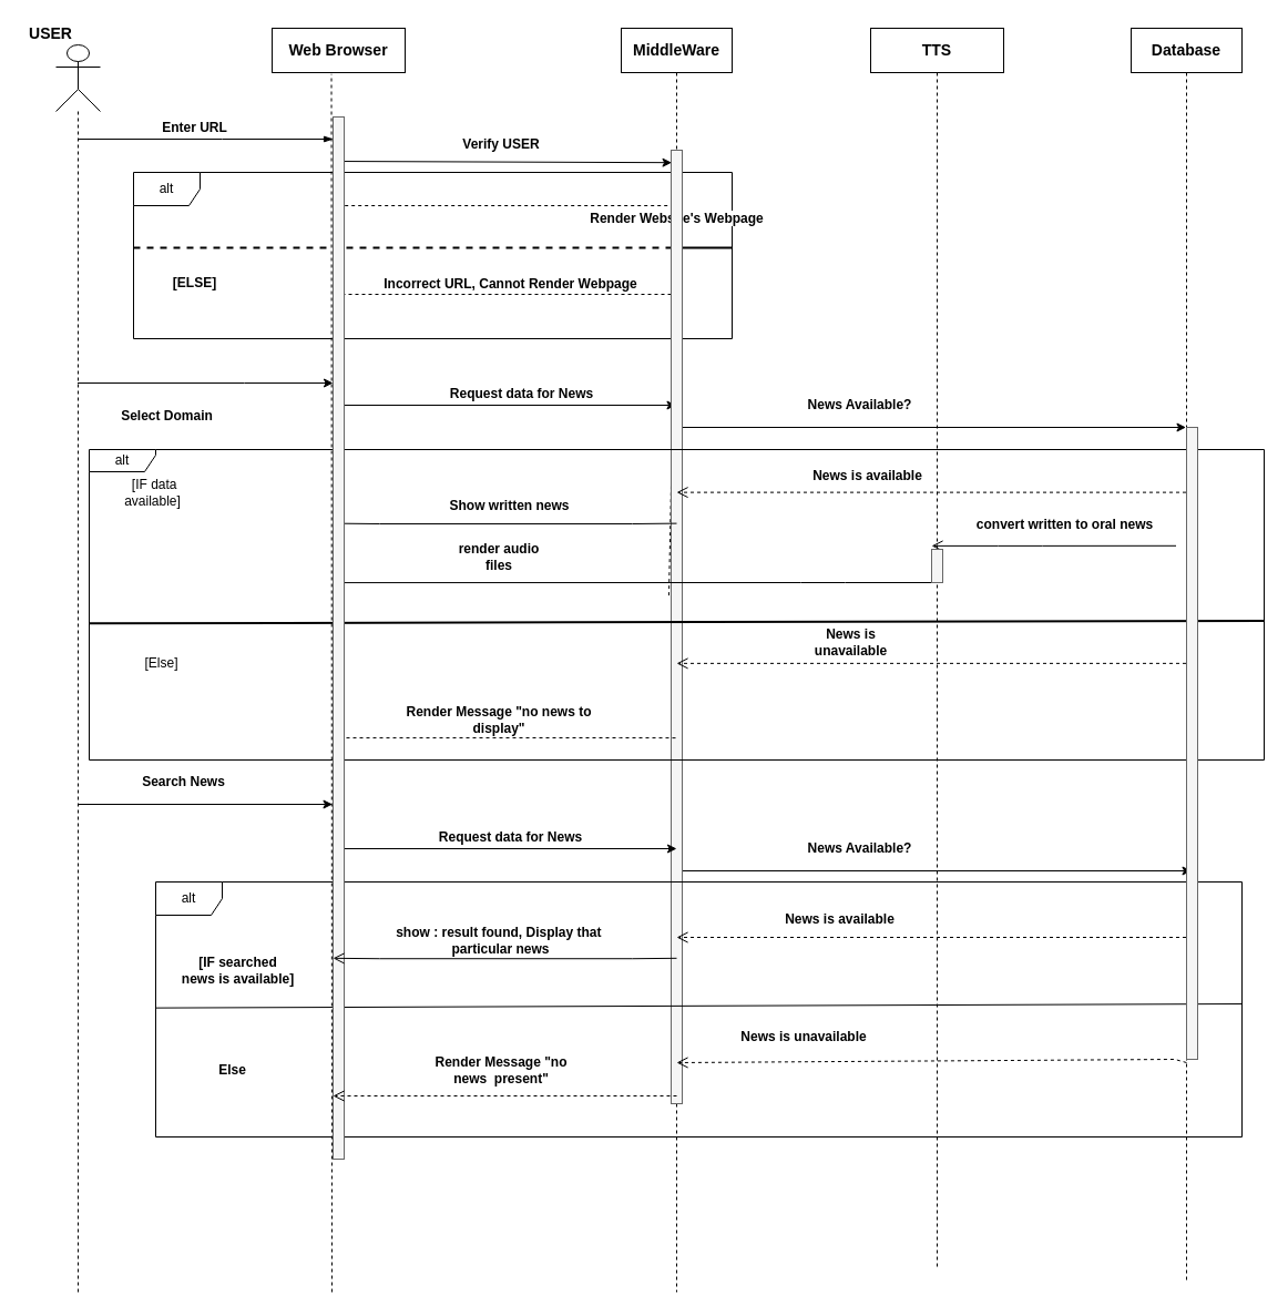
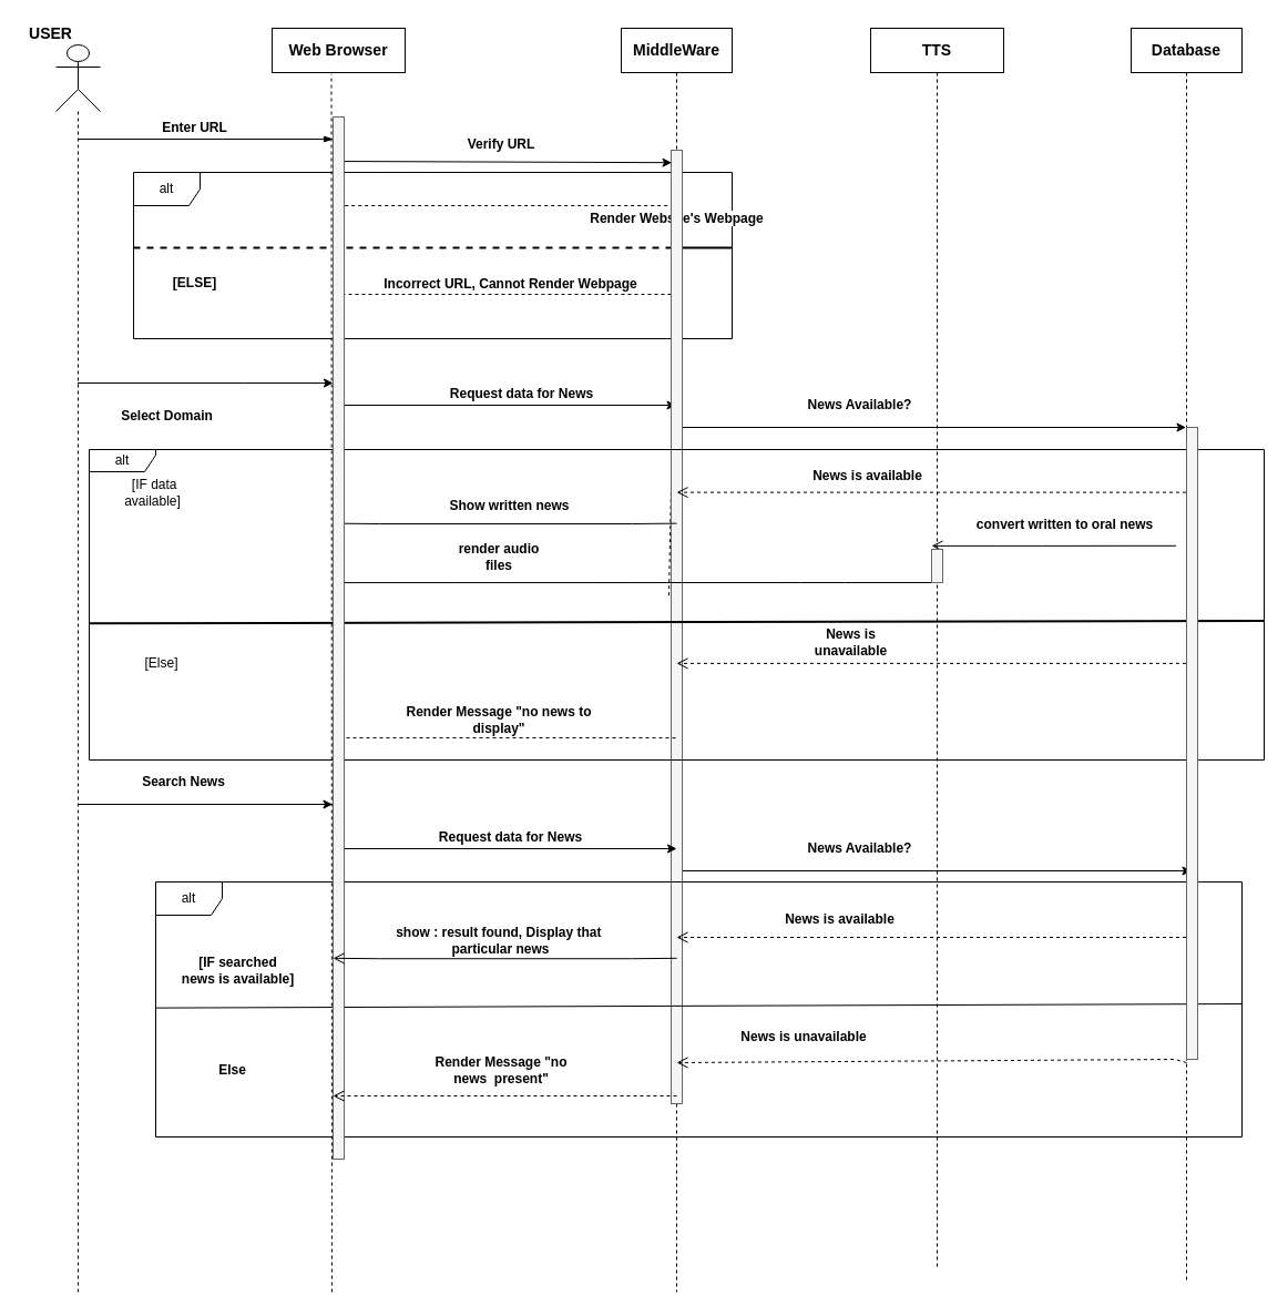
  <mxCell id="0" />
  <mxCell id="1" parent="0" />
  <mxCell id="2" value="" style="shape=umlLifeline;participant=umlActor;perimeter=lifelinePerimeter;whiteSpace=wrap;html=1;container=1;collapsible=0;recursiveResize=0;verticalAlign=top;spacingTop=36;outlineConnect=0;size=60;" parent="1" vertex="1"><mxGeometry x="50" y="40" width="40" height="1125" as="geometry" /></mxCell>
  <mxCell id="3" value="&lt;font style=&quot;font-size: 14px&quot;&gt;&lt;b&gt;MiddleWare&lt;/b&gt;&lt;/font&gt;" style="shape=umlLifeline;perimeter=lifelinePerimeter;whiteSpace=wrap;html=1;container=1;collapsible=0;recursiveResize=0;outlineConnect=0;" parent="1" vertex="1"><mxGeometry x="560" width="100" height="1140" as="geometry" y="25" /></mxCell>
  <mxCell id="4" value="" style="html=1;points=[];perimeter=orthogonalPerimeter;" parent="3" vertex="1"><mxGeometry x="45" y="120" width="10" height="10" as="geometry" /></mxCell>
  <mxCell id="5" value="" style="html=1;points=[];perimeter=orthogonalPerimeter;" parent="3" vertex="1"><mxGeometry x="45" y="110" width="10" height="20" as="geometry" /></mxCell>
  <mxCell id="6" value="" style="endArrow=classic;html=1;rounded=0;" edge="1" parent="3"><mxGeometry width="50" height="50" relative="1" as="geometry"><mxPoint x="50" y="760" as="sourcePoint" /><mxPoint x="514.5" y="760" as="targetPoint" /><Array as="points" /></mxGeometry></mxCell>
  <mxCell id="7" value="&lt;b&gt;&lt;font style=&quot;font-size: 14px&quot;&gt;TTS&lt;/font&gt;&lt;/b&gt;" style="shape=umlLifeline;perimeter=lifelinePerimeter;whiteSpace=wrap;html=1;container=1;collapsible=0;recursiveResize=0;outlineConnect=0;" parent="1" vertex="1"><mxGeometry x="785" width="120" height="1120" as="geometry" y="25" /></mxCell>
  <mxCell id="8" value="" style="endArrow=classic;html=1;rounded=0;" edge="1" parent="7" target="9"><mxGeometry width="50" height="50" relative="1" as="geometry"><mxPoint x="-175" y="360" as="sourcePoint" /><mxPoint x="134.5" y="360" as="targetPoint" /><Array as="points" /></mxGeometry></mxCell>
  <mxCell id="9" value="&lt;font style=&quot;font-size: 14px&quot;&gt;&lt;b&gt;Database&lt;/b&gt;&lt;/font&gt;" style="shape=umlLifeline;perimeter=lifelinePerimeter;whiteSpace=wrap;html=1;container=1;collapsible=0;recursiveResize=0;outlineConnect=0;" parent="1" vertex="1"><mxGeometry x="1020" width="100" height="1130" as="geometry" y="25" /></mxCell>
  <mxCell id="10" value="USER&lt;br style=&quot;font-size: 14px;&quot;&gt;" style="text;html=1;align=center;verticalAlign=middle;resizable=0;points=[];autosize=1;strokeColor=none;fillColor=none;fontSize=14;fontStyle=1" parent="1" vertex="1"><mxGeometry x="20" y="20" width="50" height="20" as="geometry" /></mxCell>
  <mxCell id="11" value="" style="edgeStyle=elbowEdgeStyle;fontSize=12;html=1;endArrow=blockThin;endFill=1;rounded=0;" parent="1" edge="1" source="2"><mxGeometry width="160" relative="1" as="geometry"><mxPoint x="80" y="125" as="sourcePoint" /><mxPoint y="125" as="targetPoint" x="300" /><Array as="points"><mxPoint x="200" y="125" /><mxPoint x="520" y="145" /></Array></mxGeometry></mxCell>
  <mxCell id="12" value="alt" style="shape=umlFrame;whiteSpace=wrap;html=1;" parent="1" vertex="1"><mxGeometry x="120" y="155" width="540" height="150" as="geometry" /></mxCell>
  <mxCell id="13" value="" style="endArrow=classic;html=1;rounded=0;entryX=0.053;entryY=0.013;entryDx=0;entryDy=0;entryPerimeter=0;" parent="1" target="23" edge="1"><mxGeometry width="50" height="50" relative="1" as="geometry"><mxPoint y="145" as="sourcePoint" x="300" /><mxPoint x="760" y="225" as="targetPoint" /><Array as="points" /></mxGeometry></mxCell>
  <mxCell id="14" value="&lt;b&gt;&lt;font style=&quot;font-size: 12px&quot;&gt;Render Website's Webpage&lt;/font&gt;&lt;/b&gt;" style="html=1;verticalAlign=bottom;endArrow=open;dashed=1;endSize=8;rounded=0;exitX=-0.2;exitY=0.467;exitDx=0;exitDy=0;exitPerimeter=0;" parent="1" source="23" edge="1"><mxGeometry relative="1" as="geometry"><mxPoint x="460" y="204.5" as="sourcePoint" /><mxPoint y="185" as="targetPoint" x="300" /><Array as="points"><mxPoint x="610" y="185" /></Array></mxGeometry></mxCell>
  <mxCell id="15" value="" style="endArrow=none;html=1;rounded=0;dashed=1;strokeWidth=2;" parent="1" edge="1"><mxGeometry width="50" height="50" relative="1" as="geometry"><mxPoint x="120" y="223" as="sourcePoint" /><mxPoint x="600" y="223" as="targetPoint" /><Array as="points"><mxPoint x="320" y="223" /><mxPoint x="660" y="223" /></Array></mxGeometry></mxCell>
  <mxCell id="16" value="&lt;b&gt;&lt;font style=&quot;font-size: 12px&quot;&gt;Incorrect URL, Cannot Render Webpage&lt;/font&gt;&lt;/b&gt;" style="html=1;verticalAlign=bottom;endArrow=open;dashed=1;endSize=8;rounded=0;" parent="1" edge="1" source="23"><mxGeometry x="-0.049" relative="1" as="geometry"><mxPoint x="700" y="255" as="sourcePoint" /><mxPoint y="265" as="targetPoint" x="300" /><Array as="points"><mxPoint x="490" y="265" /></Array><mxPoint as="offset" /></mxGeometry></mxCell>
  <mxCell id="17" value="" style="endArrow=classic;html=1;rounded=0;" parent="1" target="3" edge="1"><mxGeometry width="50" height="50" relative="1" as="geometry"><mxPoint y="365" as="sourcePoint" x="300" /><mxPoint x="1060" y="365" as="targetPoint" /><Array as="points" /></mxGeometry></mxCell>
  <mxCell id="18" value="" style="endArrow=classic;html=1;rounded=0;" parent="1" edge="1"><mxGeometry width="50" height="50" relative="1" as="geometry"><mxPoint x="70" y="725" as="sourcePoint" /><mxPoint x="299.5" y="725" as="targetPoint" /></mxGeometry></mxCell>
  <mxCell id="19" value="Enter URL" style="text;html=1;align=center;verticalAlign=middle;resizable=0;points=[];autosize=1;strokeColor=none;fillColor=none;fontStyle=1" parent="1" vertex="1"><mxGeometry x="140" y="105" width="70" height="20" as="geometry" /></mxCell>
- <mxCell id="20" value="Verify USER" style="text;html=1;strokeColor=none;fillColor=none;align=center;verticalAlign=middle;whiteSpace=wrap;rounded=0;fontStyle=1" parent="1" vertex="1"><mxGeometry x="386.59" y="125" width="130" height="10" as="geometry" /></mxCell>
+ <mxCell id="20" value="Verify URL" style="text;html=1;strokeColor=none;fillColor=none;align=center;verticalAlign=middle;whiteSpace=wrap;rounded=0;fontStyle=1" parent="1" vertex="1"><mxGeometry x="386.59" y="125" width="130" height="10" as="geometry" /></mxCell>
  <mxCell id="21" value="Select Domain" style="text;html=1;align=center;verticalAlign=middle;resizable=0;points=[];autosize=1;strokeColor=none;fillColor=none;fontStyle=1" parent="1" vertex="1"><mxGeometry x="100" y="365" width="100" height="20" as="geometry" /></mxCell>
  <mxCell id="22" value="Search News" style="text;html=1;align=center;verticalAlign=middle;resizable=0;points=[];autosize=1;strokeColor=none;fillColor=none;fontStyle=1" parent="1" vertex="1"><mxGeometry x="120" y="695" width="90" height="20" as="geometry" /></mxCell>
  <mxCell id="23" value="" style="html=1;points=[];perimeter=orthogonalPerimeter;fillColor=#f5f5f5;fontColor=#333333;strokeColor=#666666;" parent="1" vertex="1"><mxGeometry x="605" y="135" width="10" height="860" as="geometry" /></mxCell>
  <mxCell id="24" value="[ELSE]" style="text;html=1;align=center;verticalAlign=middle;resizable=0;points=[];autosize=1;strokeColor=none;fillColor=none;fontStyle=1" parent="1" vertex="1"><mxGeometry x="150" y="245" width="50" height="20" as="geometry" /></mxCell>
  <mxCell id="25" value="&lt;font style=&quot;font-size: 14px&quot;&gt;&lt;b&gt;Web Browser&lt;/b&gt;&lt;/font&gt;" style="rounded=0;whiteSpace=wrap;html=1;" vertex="1" parent="1"><mxGeometry x="245" width="120" height="40" as="geometry" y="25" /></mxCell>
  <mxCell id="26" value="" style="endArrow=none;dashed=1;html=1;rounded=0;entryX=0.446;entryY=1.032;entryDx=0;entryDy=0;entryPerimeter=0;" edge="1" parent="1" target="25"><mxGeometry width="50" height="50" relative="1" as="geometry"><mxPoint x="299" y="1165" as="sourcePoint" /><mxPoint x="340" y="315" as="targetPoint" /></mxGeometry></mxCell>
  <mxCell id="27" value="" style="endArrow=classic;html=1;rounded=0;" parent="1" edge="1" source="2"><mxGeometry width="50" height="50" relative="1" as="geometry"><mxPoint x="70" y="300" as="sourcePoint" /><mxPoint y="345" as="targetPoint" x="300" /><Array as="points"><mxPoint x="220" y="345" /></Array></mxGeometry></mxCell>
  <mxCell id="28" value="Request data for News" style="text;html=1;align=center;verticalAlign=middle;resizable=0;points=[];autosize=1;strokeColor=none;fillColor=none;fontStyle=1" parent="1" vertex="1"><mxGeometry x="395" y="345" width="150" height="20" as="geometry" /></mxCell>
  <mxCell id="29" value="" style="endArrow=classic;html=1;rounded=0;" edge="1" parent="1"><mxGeometry width="50" height="50" relative="1" as="geometry"><mxPoint y="765" as="sourcePoint" x="300" /><mxPoint x="610" y="765" as="targetPoint" /><Array as="points" /></mxGeometry></mxCell>
  <mxCell id="30" value="Request data for News" style="text;html=1;align=center;verticalAlign=middle;resizable=0;points=[];autosize=1;strokeColor=none;fillColor=none;fontStyle=1" vertex="1" parent="1"><mxGeometry x="385" y="745" width="150" height="20" as="geometry" /></mxCell>
  <mxCell id="31" value="alt" style="shape=umlFrame;whiteSpace=wrap;html=1;width=60;height=30;" parent="1" vertex="1"><mxGeometry x="140" y="795" width="980" height="230" as="geometry" /></mxCell>
  <mxCell id="32" value="show : result found, Display that&amp;nbsp; particular news" style="text;html=1;strokeColor=none;fillColor=none;align=center;verticalAlign=middle;whiteSpace=wrap;rounded=0;fontStyle=1" parent="1" vertex="1"><mxGeometry x="350" y="835" width="203.17" height="25" as="geometry" /></mxCell>
  <mxCell id="33" value="" style="html=1;verticalAlign=bottom;endArrow=open;dashed=1;endSize=8;rounded=0;" parent="1" edge="1"><mxGeometry x="0.75" y="-40" relative="1" as="geometry"><mxPoint x="1070" y="958" as="sourcePoint" /><mxPoint x="610" y="958" as="targetPoint" /><Array as="points"><mxPoint x="1059.387" y="955" /></Array><mxPoint as="offset" /></mxGeometry></mxCell>
  <mxCell id="34" value="[IF searched &lt;br&gt;news is available]" style="text;html=1;align=center;verticalAlign=middle;resizable=0;points=[];autosize=1;strokeColor=none;fillColor=none;fontStyle=1" parent="1" vertex="1"><mxGeometry x="153.587" y="860" width="120" height="30" as="geometry" /></mxCell>
  <mxCell id="35" value="Else" style="text;html=1;align=center;verticalAlign=middle;resizable=0;points=[];autosize=1;strokeColor=none;fillColor=none;fontStyle=1" parent="1" vertex="1"><mxGeometry x="188.583" y="955" width="40" height="20" as="geometry" /></mxCell>
  <mxCell id="36" value="" style="html=1;verticalAlign=bottom;endArrow=open;dashed=1;endSize=8;rounded=0;" edge="1" parent="1"><mxGeometry x="-1" y="433" relative="1" as="geometry"><mxPoint x="1069.5" y="845" as="sourcePoint" /><mxPoint x="610" y="845" as="targetPoint" /><Array as="points"><mxPoint x="762.02" y="845" /><mxPoint x="722.02" y="845" /></Array><mxPoint x="431" y="-387" as="offset" /></mxGeometry></mxCell>
  <mxCell id="37" value="" style="endArrow=none;html=1;rounded=0;exitX=-0.002;exitY=0.588;exitDx=0;exitDy=0;exitPerimeter=0;" edge="1" parent="1"><mxGeometry width="50" height="50" relative="1" as="geometry"><mxPoint x="140" y="908.64" as="sourcePoint" /><mxPoint x="1120" y="905" as="targetPoint" /><Array as="points" /></mxGeometry></mxCell>
  <mxCell id="38" value="News is unavailable" style="text;html=1;strokeColor=none;fillColor=none;align=center;verticalAlign=middle;whiteSpace=wrap;rounded=0;fontStyle=1" vertex="1" parent="1"><mxGeometry x="625" y="920" width="200" height="30" as="geometry" /></mxCell>
  <mxCell id="39" value="" style="group" vertex="1" connectable="0" parent="1"><mxGeometry x="80" y="405" width="1060" height="640" as="geometry" /></mxCell>
  <mxCell id="40" value="&amp;nbsp;[IF data available]" style="text;html=1;strokeColor=none;fillColor=none;align=center;verticalAlign=middle;whiteSpace=wrap;rounded=0;" parent="39" vertex="1"><mxGeometry x="20" y="19.31" width="75" height="38.621" as="geometry" /></mxCell>
  <mxCell id="41" value="alt" style="shape=umlFrame;whiteSpace=wrap;html=1;width=60;height=20;" parent="39" vertex="1"><mxGeometry width="1060" height="280" as="geometry" /></mxCell>
  <mxCell id="42" value="" style="html=1;verticalAlign=bottom;endArrow=open;dashed=1;endSize=8;rounded=0;" parent="39" source="9" edge="1"><mxGeometry x="-1" y="433" relative="1" as="geometry"><mxPoint x="762.02" y="50.13" as="sourcePoint" /><mxPoint x="530" y="38.621" as="targetPoint" /><Array as="points"><mxPoint x="810" y="38.621" /><mxPoint x="582" y="38.621" /></Array><mxPoint x="431" y="-387" as="offset" /></mxGeometry></mxCell>
  <mxCell id="43" value="" style="html=1;verticalAlign=bottom;endArrow=open;endSize=8;rounded=0;exitX=0.925;exitY=0.31;exitDx=0;exitDy=0;exitPerimeter=0;" parent="39" source="41" edge="1"><mxGeometry x="-1" y="433" relative="1" as="geometry"><mxPoint x="935" y="86.897" as="sourcePoint" /><mxPoint x="760" y="86.897" as="targetPoint" /><Array as="points"><mxPoint x="860" y="86.897" /><mxPoint x="820" y="86.897" /></Array><mxPoint x="431" y="-387" as="offset" /></mxGeometry></mxCell>
  <mxCell id="44" value="News is available" style="text;html=1;strokeColor=none;fillColor=none;align=center;verticalAlign=middle;whiteSpace=wrap;rounded=0;fontStyle=1" parent="39" vertex="1"><mxGeometry x="645" y="9.655" width="115" height="28.966" as="geometry" /></mxCell>
  <mxCell id="45" value="convert written to oral news" style="text;html=1;align=center;verticalAlign=middle;resizable=0;points=[];autosize=1;strokeColor=none;fillColor=none;fontStyle=1" parent="39" vertex="1"><mxGeometry x="790" y="57.931" width="180" height="20" as="geometry" /></mxCell>
  <mxCell id="46" value="" style="html=1;verticalAlign=bottom;endArrow=open;endSize=8;rounded=0;" edge="1" parent="39"><mxGeometry x="-1" y="690" relative="1" as="geometry"><mxPoint x="760" y="120.004" as="sourcePoint" /><mxPoint x="220" y="120.082" as="targetPoint" /><Array as="points"><mxPoint x="682.02" y="120.004" /><mxPoint x="642.02" y="120.004" /></Array><mxPoint x="680" y="-575" as="offset" /></mxGeometry></mxCell>
  <mxCell id="47" value="render audio files" style="text;html=1;strokeColor=none;fillColor=none;align=center;verticalAlign=middle;whiteSpace=wrap;rounded=0;fontStyle=1" vertex="1" parent="39"><mxGeometry x="320" y="82.069" width="100" height="28.966" as="geometry" /></mxCell>
  <mxCell id="48" value="[Else]" style="text;html=1;align=center;verticalAlign=middle;resizable=0;points=[];autosize=1;strokeColor=none;fillColor=none;" parent="39" vertex="1"><mxGeometry x="40" y="183.448" width="50" height="20" as="geometry" /></mxCell>
  <mxCell id="49" value="" style="endArrow=none;html=1;rounded=0;strokeWidth=2;exitX=0;exitY=0.56;exitDx=0;exitDy=0;exitPerimeter=0;" edge="1" parent="39" source="41"><mxGeometry width="50" height="50" relative="1" as="geometry"><mxPoint x="350" y="212.414" as="sourcePoint" /><mxPoint x="1060" y="154.483" as="targetPoint" /><Array as="points" /></mxGeometry></mxCell>
  <mxCell id="50" value="" style="html=1;verticalAlign=bottom;endArrow=open;dashed=1;endSize=8;rounded=0;exitX=0.5;exitY=0.929;exitDx=0;exitDy=0;exitPerimeter=0;" edge="1" parent="39"><mxGeometry x="-0.677" y="-20" relative="1" as="geometry"><mxPoint x="529.0" y="260.12" as="sourcePoint" /><mxPoint x="219" y="260.076" as="targetPoint" /><Array as="points"><mxPoint x="479" y="260" /></Array><mxPoint x="1" as="offset" /></mxGeometry></mxCell>
  <mxCell id="51" value="Render Message &quot;no news to display&quot;" style="text;html=1;strokeColor=none;fillColor=none;align=center;verticalAlign=middle;whiteSpace=wrap;rounded=0;fontStyle=1" vertex="1" parent="39"><mxGeometry x="270" y="230.003" width="200" height="28.966" as="geometry" /></mxCell>
  <mxCell id="52" value="&lt;font style=&quot;font-size: 12px&quot;&gt;&lt;b&gt;Show written news&lt;/b&gt;&lt;/font&gt;" style="html=1;verticalAlign=bottom;endArrow=open;endSize=8;rounded=0;" edge="1" parent="39"><mxGeometry x="-0.032" y="-7" relative="1" as="geometry"><mxPoint x="530" y="66.621" as="sourcePoint" /><mxPoint x="220" y="66.621" as="targetPoint" /><Array as="points"><mxPoint x="490" y="67.017" /><mxPoint x="262" y="67.017" /></Array><mxPoint x="-1" as="offset" /></mxGeometry></mxCell>
  <mxCell id="53" value="" style="html=1;verticalAlign=bottom;endArrow=open;dashed=1;endSize=8;rounded=0;" edge="1" parent="39"><mxGeometry x="-1" y="433" relative="1" as="geometry"><mxPoint x="989.5" y="192.861" as="sourcePoint" /><mxPoint x="530" y="192.861" as="targetPoint" /><Array as="points"><mxPoint x="810" y="192.861" /><mxPoint x="582" y="192.861" /></Array><mxPoint x="431" y="-387" as="offset" /></mxGeometry></mxCell>
  <mxCell id="54" value="News is unavailable" style="text;html=1;strokeColor=none;fillColor=none;align=center;verticalAlign=middle;whiteSpace=wrap;rounded=0;fontStyle=1" vertex="1" parent="39"><mxGeometry x="630" y="159.995" width="115" height="28.966" as="geometry" /></mxCell>
  <mxCell id="55" value="" style="html=1;points=[];perimeter=orthogonalPerimeter;fillColor=#f5f5f5;fontColor=#333333;strokeColor=#666666;" parent="39" vertex="1"><mxGeometry x="220" y="-300" width="10" height="940" as="geometry" /></mxCell>
  <mxCell id="56" value="" style="html=1;points=[];perimeter=orthogonalPerimeter;fillColor=#f5f5f5;fontColor=#333333;strokeColor=#666666;" parent="39" vertex="1"><mxGeometry x="990" y="-20" width="10" height="570" as="geometry" /></mxCell>
  <mxCell id="57" value="" style="html=1;points=[];perimeter=orthogonalPerimeter;fillColor=#f5f5f5;fontColor=#333333;strokeColor=#666666;" vertex="1" parent="39"><mxGeometry x="760" y="90" width="10" height="30" as="geometry" /></mxCell>
  <mxCell id="58" value="News Available?" style="text;html=1;align=center;verticalAlign=middle;resizable=0;points=[];autosize=1;strokeColor=none;fillColor=none;fontStyle=1" vertex="1" parent="1"><mxGeometry x="720" y="755" width="110" height="20" as="geometry" /></mxCell>
  <mxCell id="59" value="News Available?" style="text;html=1;align=center;verticalAlign=middle;resizable=0;points=[];autosize=1;strokeColor=none;fillColor=none;fontStyle=1" vertex="1" parent="1"><mxGeometry x="720" y="355" width="110" height="20" as="geometry" /></mxCell>
  <mxCell id="60" value="&lt;span style=&quot;color: rgba(0 , 0 , 0 , 0) ; font-family: monospace ; font-size: 0px ; background-color: rgb(248 , 249 , 250)&quot;&gt;%3CmxGraphModel%3E%3Croot%3E%3CmxCell%20id%3D%220%22%2F%3E%3CmxCell%20id%3D%221%22%20parent%3D%220%22%2F%3E%3CmxCell%20id%3D%222%22%20value%3D%22Show%20written%20news%22%20style%3D%22html%3D1%3BverticalAlign%3Dbottom%3BendArrow%3Dopen%3BendSize%3D8%3Brounded%3D0%3B%22%20edge%3D%221%22%20parent%3D%221%22%3E%3CmxGeometry%20x%3D%22-0.032%22%20y%3D%22-7%22%20relative%3D%221%22%20as%3D%22geometry%22%3E%3CmxPoint%20x%3D%22310%22%20y%3D%22446.621%22%20as%3D%22sourcePoint%22%2F%3E%3CmxPoint%20y%3D%22446.621%22%20as%3D%22targetPoint%22%2F%3E%3CArray%20as%3D%22points%22%3E%3CmxPoint%20x%3D%22270%22%20y%3D%22447.017%22%2F%3E%3CmxPoint%20x%3D%2242%22%20y%3D%22447.017%22%2F%3E%3C%2FArray%3E%3CmxPoint%20x%3D%22-1%22%20as%3D%22offset%22%2F%3E%3C%2FmxGeometry%3E%3C%2FmxCell%3E%3C%2Froot%3E%3C%2FmxGraphModel%3E&lt;/span&gt;&lt;span style=&quot;color: rgba(0 , 0 , 0 , 0) ; font-family: monospace ; font-size: 0px ; background-color: rgb(248 , 249 , 250)&quot;&gt;%3CmxGraphModel%3E%3Croot%3E%3CmxCell%20id%3D%220%22%2F%3E%3CmxCell%20id%3D%221%22%20parent%3D%220%22%2F%3E%3CmxCell%20id%3D%222%22%20value%3D%22Show%20written%20news%22%20style%3D%22html%3D1%3BverticalAlign%3Dbottom%3BendArrow%3Dopen%3BendSize%3D8%3Brounded%3D0%3B%22%20edge%3D%221%22%20parent%3D%221%22%3E%3CmxGeometry%20x%3D%22-0.032%22%20y%3D%22-7%22%20relative%3D%221%22%20as%3D%22geometry%22%3E%3CmxPoint%20x%3D%22310%22%20y%3D%22446.621%22%20as%3D%22sourcePoint%22%2F%3E%3CmxPoint%20y%3D%22446.621%22%20as%3D%22targetPoint%22%2F%3E%3CArray%20as%3D%22points%22%3E%3CmxPoint%20x%3D%22270%22%20y%3D%22447.017%22%2F%3E%3CmxPoint%20x%3D%2242%22%20y%3D%22447.017%22%2F%3E%3C%2FArray%3E%3CmxPoint%20x%3D%22-1%22%20as%3D%22offset%22%2F%3E%3C%2FmxGeometry%3E%3C%2FmxCell%3E%3C%2Froot%3E%3C%2FmxGraphModel%3E&lt;/span&gt;" style="html=1;verticalAlign=bottom;endArrow=open;endSize=8;rounded=0;" edge="1" parent="1"><mxGeometry x="-0.032" y="-7" relative="1" as="geometry"><mxPoint x="610" y="863.821" as="sourcePoint" /><mxPoint y="863.821" as="targetPoint" x="300" /><Array as="points"><mxPoint x="570" y="864.217" /><mxPoint x="342" y="864.217" /></Array><mxPoint x="-1" as="offset" /></mxGeometry></mxCell>
  <mxCell id="61" value="News is available" style="text;html=1;strokeColor=none;fillColor=none;align=center;verticalAlign=middle;whiteSpace=wrap;rounded=0;fontStyle=1" vertex="1" parent="1"><mxGeometry x="700" y="814.995" width="115" height="28.966" as="geometry" /></mxCell>
  <mxCell id="62" value="" style="html=1;verticalAlign=bottom;endArrow=open;dashed=1;endSize=8;rounded=0;" edge="1" parent="1"><mxGeometry x="0.75" y="-40" relative="1" as="geometry"><mxPoint x="610" y="988" as="sourcePoint" /><mxPoint y="988" as="targetPoint" x="300" /><Array as="points" /><mxPoint as="offset" /></mxGeometry></mxCell>
  <mxCell id="63" value="Render Message &quot;no news&amp;nbsp; present&quot;" style="text;html=1;strokeColor=none;fillColor=none;align=center;verticalAlign=middle;whiteSpace=wrap;rounded=0;fontStyle=1" vertex="1" parent="1"><mxGeometry x="376.59" y="950" width="150" height="30" as="geometry" /></mxCell>
